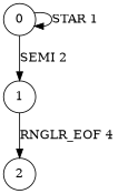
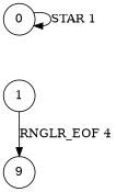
  digraph {
    rankdir=TB
    node [shape=circle]
    0
    1
-   2
+   2 [label=9]
    0 -> 0 [label="STAR 1"]
-   0 -> 1 [label="SEMI 2"]
    1 -> 2 [label="RNGLR_EOF 4"]
  }
